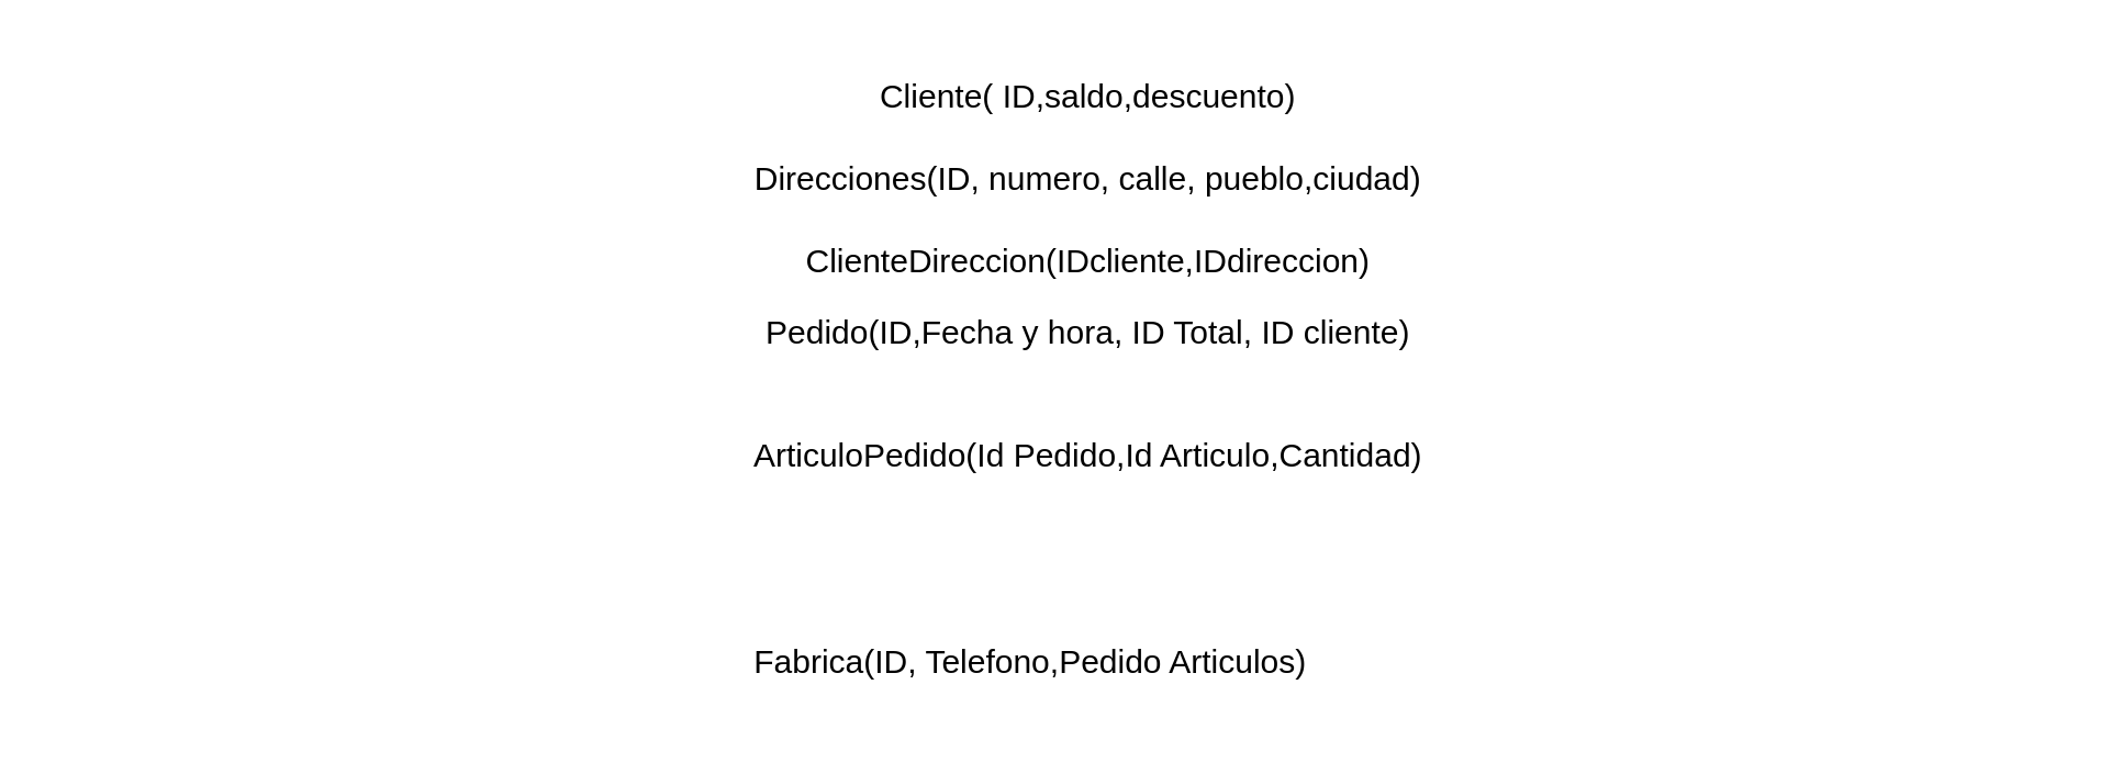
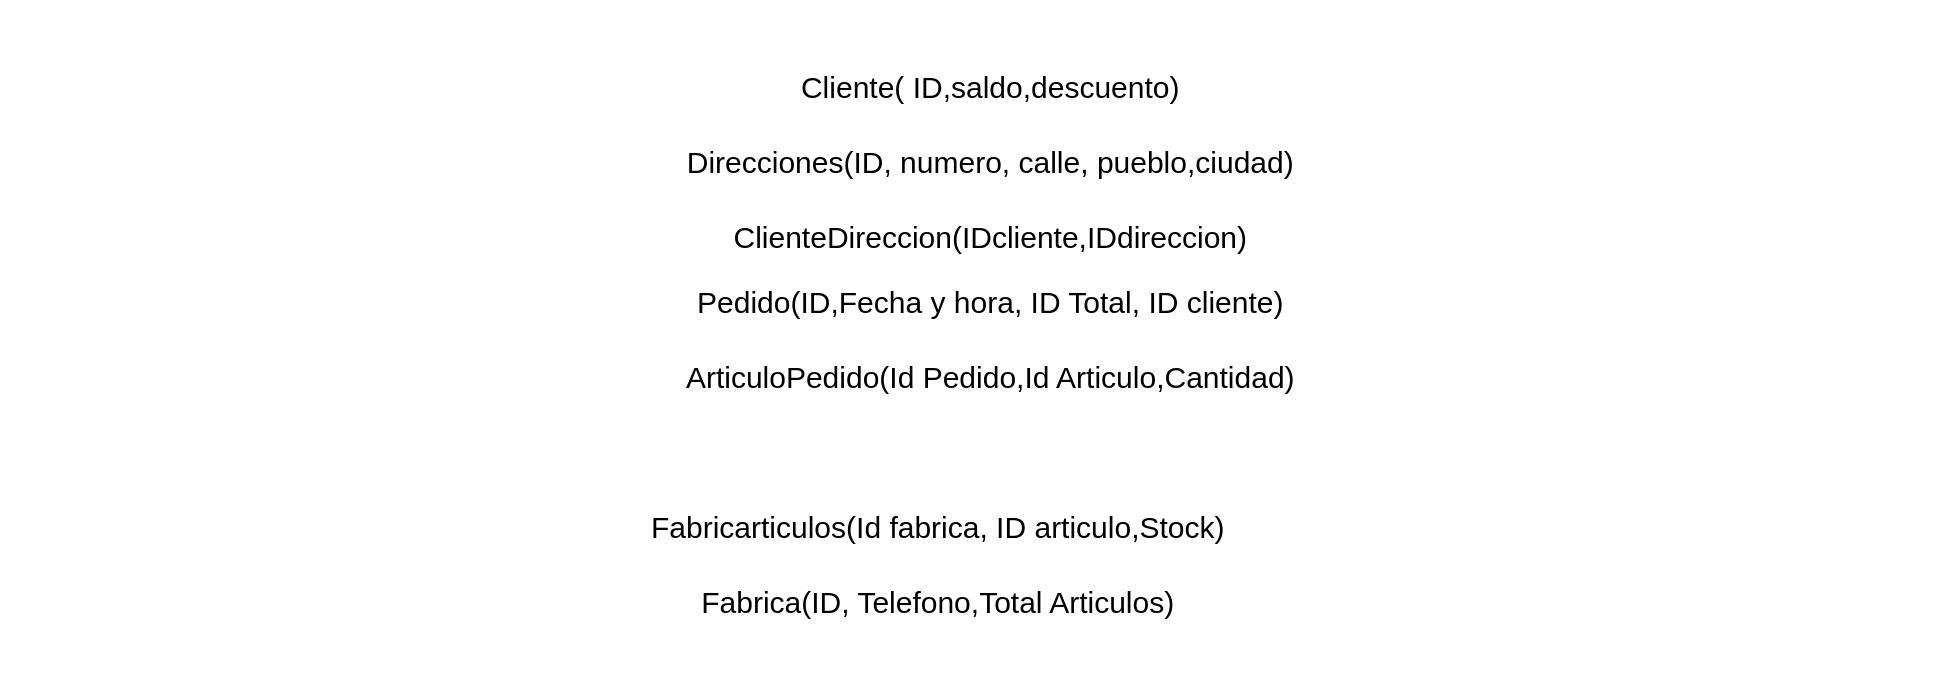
  <mxCell id="0" />
  <mxCell id="1" parent="0" />
  <mxCell id="2" value="Cliente( ID,saldo,descuento)" style="text;html=1;align=center;verticalAlign=middle;whiteSpace=wrap;rounded=0;" vertex="1" parent="1"><mxGeometry x="41" y="20" width="710" height="30" as="geometry" /></mxCell>
  <mxCell id="3" value="Direcciones(ID, numero, calle, pueblo,ciudad)" style="text;html=1;align=center;verticalAlign=middle;whiteSpace=wrap;rounded=0;" vertex="1" parent="1"><mxGeometry x="41" y="50" width="710" height="30" as="geometry" /></mxCell>
  <mxCell id="4" value="Pedido(ID,Fecha y hora, ID Total, ID cliente)" style="text;html=1;align=center;verticalAlign=middle;whiteSpace=wrap;rounded=0;" vertex="1" parent="1"><mxGeometry x="41" y="106" width="710" height="30" as="geometry" /></mxCell>
- <mxCell id="5" value="Fabrica(ID, Telefono,Pedido Articulos)" style="text;html=1;align=center;verticalAlign=middle;whiteSpace=wrap;rounded=0;" vertex="1" parent="1"><mxGeometry x="20" y="226" width="710" height="30" as="geometry" /></mxCell>
+ <mxCell id="5" value="Fabrica(ID, Telefono,Total Articulos)" style="text;html=1;align=center;verticalAlign=middle;whiteSpace=wrap;rounded=0;" vertex="1" parent="1"><mxGeometry x="20" y="226" width="710" height="30" as="geometry" /></mxCell>
  <mxCell id="6" value="ClienteDireccion(IDcliente,IDdireccion)" style="text;html=1;align=center;verticalAlign=middle;whiteSpace=wrap;rounded=0;" vertex="1" parent="1"><mxGeometry x="41" y="80" width="710" height="30" as="geometry" /></mxCell>
- <mxCell id="7" value="ArticuloPedido(Id Pedido,Id Articulo,Cantidad)" style="text;html=1;align=center;verticalAlign=middle;whiteSpace=wrap;rounded=0;" vertex="1" parent="1"><mxGeometry x="41" y="151" width="710" height="30" as="geometry" /></mxCell>
+ <mxCell id="7" value="ArticuloPedido(Id Pedido,Id Articulo,Cantidad)" style="text;html=1;align=center;verticalAlign=middle;whiteSpace=wrap;rounded=0;" vertex="1" parent="1"><mxGeometry x="41" y="136" width="710" height="30" as="geometry" /></mxCell>
+ <mxCell id="8" value="Fabricarticulos(Id fabrica, ID articulo,Stock)" style="text;html=1;align=center;verticalAlign=middle;whiteSpace=wrap;rounded=0;" vertex="1" parent="1"><mxGeometry x="20" y="196" width="710" height="30" as="geometry" /></mxCell>
